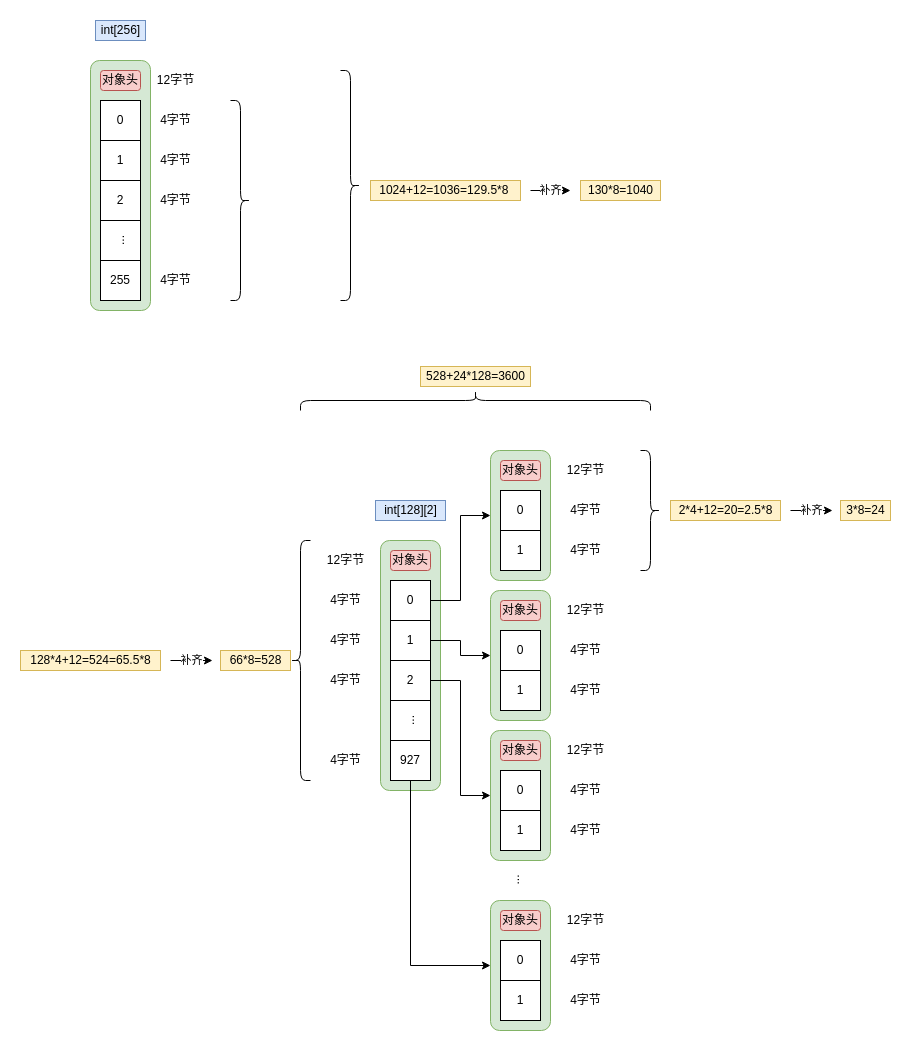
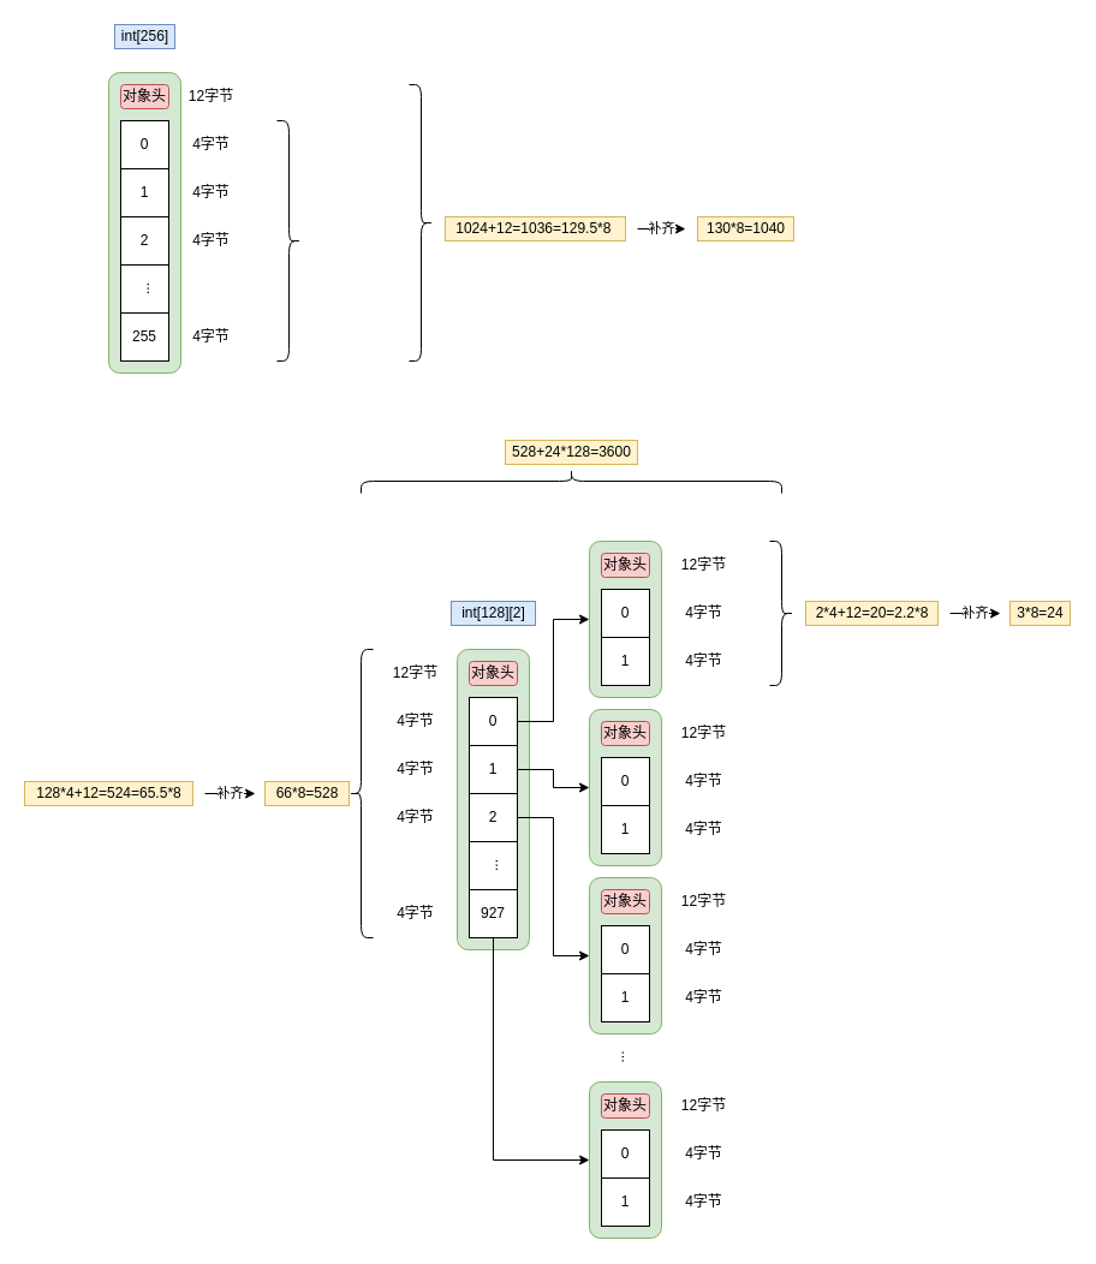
  <mxCell id="0" />
  <mxCell id="1" parent="0" />
  <mxCell id="2" value="" style="rounded=1;whiteSpace=wrap;html=1;fillColor=#d5e8d4;strokeColor=#82b366;" parent="1" vertex="1"><mxGeometry x="490" y="450" width="60" height="130" as="geometry" /></mxCell>
  <mxCell id="3" value="" style="rounded=1;whiteSpace=wrap;html=1;fillColor=#d5e8d4;strokeColor=#82b366;" parent="1" vertex="1"><mxGeometry x="90" y="60" width="60" height="250" as="geometry" /></mxCell>
  <mxCell id="4" value="0" style="rounded=0;whiteSpace=wrap;html=1;" parent="1" vertex="1"><mxGeometry x="100" y="100" width="40" height="40" as="geometry" /></mxCell>
  <mxCell id="5" value="1" style="rounded=0;whiteSpace=wrap;html=1;" parent="1" vertex="1"><mxGeometry x="100" y="140" width="40" height="40" as="geometry" /></mxCell>
  <mxCell id="6" value="2" style="rounded=0;whiteSpace=wrap;html=1;" parent="1" vertex="1"><mxGeometry x="100" y="180" width="40" height="40" as="geometry" /></mxCell>
  <mxCell id="7" value="..." style="rounded=0;whiteSpace=wrap;html=1;horizontal=0;" parent="1" vertex="1"><mxGeometry x="100" y="220" width="40" height="40" as="geometry" /></mxCell>
  <mxCell id="8" value="255" style="rounded=0;whiteSpace=wrap;html=1;" parent="1" vertex="1"><mxGeometry x="100" y="260" width="40" height="40" as="geometry" /></mxCell>
  <mxCell id="9" value="对象头" style="rounded=1;whiteSpace=wrap;html=1;fillColor=#f8cecc;strokeColor=#b85450;" parent="1" vertex="1"><mxGeometry x="100" y="70" width="40" height="20" as="geometry" /></mxCell>
  <mxCell id="10" value="12字节" style="text;html=1;align=center;verticalAlign=middle;resizable=0;points=[];;autosize=1;" parent="1" vertex="1"><mxGeometry x="150" y="70" width="50" height="20" as="geometry" /></mxCell>
  <mxCell id="11" value="int[256]" style="text;html=1;align=center;verticalAlign=middle;resizable=0;points=[];;autosize=1;fillColor=#dae8fc;strokeColor=#6c8ebf;" parent="1" vertex="1"><mxGeometry x="95" y="20" width="50" height="20" as="geometry" /></mxCell>
  <mxCell id="12" value="4字节" style="text;html=1;align=center;verticalAlign=middle;resizable=0;points=[];;autosize=1;" parent="1" vertex="1"><mxGeometry x="150" y="110" width="50" height="20" as="geometry" /></mxCell>
  <mxCell id="13" value="4字节" style="text;html=1;align=center;verticalAlign=middle;resizable=0;points=[];;autosize=1;" parent="1" vertex="1"><mxGeometry x="150" y="150" width="50" height="20" as="geometry" /></mxCell>
  <mxCell id="14" value="4字节" style="text;html=1;align=center;verticalAlign=middle;resizable=0;points=[];;autosize=1;" parent="1" vertex="1"><mxGeometry x="150" y="190" width="50" height="20" as="geometry" /></mxCell>
  <mxCell id="15" value="4字节" style="text;html=1;align=center;verticalAlign=middle;resizable=0;points=[];;autosize=1;" parent="1" vertex="1"><mxGeometry x="150" y="270" width="50" height="20" as="geometry" /></mxCell>
  <mxCell id="16" value="" style="shape=curlyBracket;whiteSpace=wrap;html=1;rounded=1;direction=west;" parent="1" vertex="1"><mxGeometry x="230" y="100" width="20" height="200" as="geometry" /></mxCell>
  <mxCell id="17" value="" style="shape=curlyBracket;whiteSpace=wrap;html=1;rounded=1;direction=west;" parent="1" vertex="1"><mxGeometry x="340" y="70" width="20" height="230" as="geometry" /></mxCell>
  <mxCell id="18" value="1024+12=1036=129.5*8&amp;nbsp;" style="text;html=1;align=center;verticalAlign=middle;resizable=0;points=[];;autosize=1;fillColor=#fff2cc;strokeColor=#d6b656;" parent="1" vertex="1"><mxGeometry x="370" y="180" width="150" height="20" as="geometry" /></mxCell>
  <mxCell id="19" value="130*8=1040" style="text;html=1;align=center;verticalAlign=middle;resizable=0;points=[];;autosize=1;fillColor=#fff2cc;strokeColor=#d6b656;" parent="1" vertex="1"><mxGeometry x="580" y="180" width="80" height="20" as="geometry" /></mxCell>
  <mxCell id="20" value="补齐" style="endArrow=classic;html=1;" parent="1" edge="1"><mxGeometry width="50" height="50" relative="1" as="geometry"><mxPoint x="530" y="190" as="sourcePoint" /><mxPoint x="570" y="190" as="targetPoint" /></mxGeometry></mxCell>
  <mxCell id="21" value="int[128][2]" style="text;html=1;align=center;verticalAlign=middle;resizable=0;points=[];;autosize=1;fillColor=#dae8fc;strokeColor=#6c8ebf;" parent="1" vertex="1"><mxGeometry x="375" y="500" width="70" height="20" as="geometry" /></mxCell>
  <mxCell id="22" value="" style="rounded=1;whiteSpace=wrap;html=1;fillColor=#d5e8d4;strokeColor=#82b366;" parent="1" vertex="1"><mxGeometry x="380" y="540" width="60" height="250" as="geometry" /></mxCell>
  <mxCell id="23" style="edgeStyle=orthogonalEdgeStyle;rounded=0;orthogonalLoop=1;jettySize=auto;html=1;entryX=0;entryY=0.5;entryDx=0;entryDy=0;" parent="1" source="24" target="2" edge="1"><mxGeometry relative="1" as="geometry" /></mxCell>
  <mxCell id="24" value="0" style="rounded=0;whiteSpace=wrap;html=1;" parent="1" vertex="1"><mxGeometry x="390" y="580" width="40" height="40" as="geometry" /></mxCell>
  <mxCell id="25" style="edgeStyle=orthogonalEdgeStyle;rounded=0;orthogonalLoop=1;jettySize=auto;html=1;" parent="1" source="26" target="44" edge="1"><mxGeometry relative="1" as="geometry" /></mxCell>
  <mxCell id="26" value="1" style="rounded=0;whiteSpace=wrap;html=1;" parent="1" vertex="1"><mxGeometry x="390" y="620" width="40" height="40" as="geometry" /></mxCell>
  <mxCell id="27" style="edgeStyle=orthogonalEdgeStyle;rounded=0;orthogonalLoop=1;jettySize=auto;html=1;entryX=0;entryY=0.5;entryDx=0;entryDy=0;" parent="1" source="28" target="51" edge="1"><mxGeometry relative="1" as="geometry" /></mxCell>
  <mxCell id="28" value="2" style="rounded=0;whiteSpace=wrap;html=1;" parent="1" vertex="1"><mxGeometry x="390" y="660" width="40" height="40" as="geometry" /></mxCell>
  <mxCell id="29" value="..." style="rounded=0;whiteSpace=wrap;html=1;horizontal=0;" parent="1" vertex="1"><mxGeometry x="390" y="700" width="40" height="40" as="geometry" /></mxCell>
  <mxCell id="30" style="edgeStyle=orthogonalEdgeStyle;rounded=0;orthogonalLoop=1;jettySize=auto;html=1;entryX=0;entryY=0.5;entryDx=0;entryDy=0;" parent="1" source="31" target="58" edge="1"><mxGeometry relative="1" as="geometry"><Array as="points"><mxPoint x="410" y="965" /></Array></mxGeometry></mxCell>
  <mxCell id="31" value="927" style="rounded=0;whiteSpace=wrap;html=1;" parent="1" vertex="1"><mxGeometry x="390" y="740" width="40" height="40" as="geometry" /></mxCell>
  <mxCell id="32" value="对象头" style="rounded=1;whiteSpace=wrap;html=1;fillColor=#f8cecc;strokeColor=#b85450;" parent="1" vertex="1"><mxGeometry x="390" y="550" width="40" height="20" as="geometry" /></mxCell>
  <mxCell id="33" value="12字节" style="text;html=1;align=center;verticalAlign=middle;resizable=0;points=[];;autosize=1;" parent="1" vertex="1"><mxGeometry x="320" y="550" width="50" height="20" as="geometry" /></mxCell>
  <mxCell id="34" value="4字节" style="text;html=1;align=center;verticalAlign=middle;resizable=0;points=[];;autosize=1;" parent="1" vertex="1"><mxGeometry x="320" y="590" width="50" height="20" as="geometry" /></mxCell>
  <mxCell id="35" value="4字节" style="text;html=1;align=center;verticalAlign=middle;resizable=0;points=[];;autosize=1;" parent="1" vertex="1"><mxGeometry x="320" y="630" width="50" height="20" as="geometry" /></mxCell>
  <mxCell id="36" value="4字节" style="text;html=1;align=center;verticalAlign=middle;resizable=0;points=[];;autosize=1;" parent="1" vertex="1"><mxGeometry x="320" y="670" width="50" height="20" as="geometry" /></mxCell>
  <mxCell id="37" value="4字节" style="text;html=1;align=center;verticalAlign=middle;resizable=0;points=[];;autosize=1;" parent="1" vertex="1"><mxGeometry x="320" y="750" width="50" height="20" as="geometry" /></mxCell>
  <mxCell id="38" value="0" style="rounded=0;whiteSpace=wrap;html=1;" parent="1" vertex="1"><mxGeometry x="500" y="490" width="40" height="40" as="geometry" /></mxCell>
  <mxCell id="39" value="1" style="rounded=0;whiteSpace=wrap;html=1;" parent="1" vertex="1"><mxGeometry x="500" y="530" width="40" height="40" as="geometry" /></mxCell>
  <mxCell id="40" value="对象头" style="rounded=1;whiteSpace=wrap;html=1;fillColor=#f8cecc;strokeColor=#b85450;" parent="1" vertex="1"><mxGeometry x="500" y="460" width="40" height="20" as="geometry" /></mxCell>
  <mxCell id="41" value="12字节" style="text;html=1;align=center;verticalAlign=middle;resizable=0;points=[];;autosize=1;" parent="1" vertex="1"><mxGeometry x="560" y="460" width="50" height="20" as="geometry" /></mxCell>
  <mxCell id="42" value="4字节" style="text;html=1;align=center;verticalAlign=middle;resizable=0;points=[];;autosize=1;" parent="1" vertex="1"><mxGeometry x="560" y="500" width="50" height="20" as="geometry" /></mxCell>
  <mxCell id="43" value="4字节" style="text;html=1;align=center;verticalAlign=middle;resizable=0;points=[];;autosize=1;" parent="1" vertex="1"><mxGeometry x="560" y="540" width="50" height="20" as="geometry" /></mxCell>
  <mxCell id="44" value="" style="rounded=1;whiteSpace=wrap;html=1;fillColor=#d5e8d4;strokeColor=#82b366;" parent="1" vertex="1"><mxGeometry x="490" y="590" width="60" height="130" as="geometry" /></mxCell>
  <mxCell id="45" value="0" style="rounded=0;whiteSpace=wrap;html=1;" parent="1" vertex="1"><mxGeometry x="500" y="630" width="40" height="40" as="geometry" /></mxCell>
  <mxCell id="46" value="1" style="rounded=0;whiteSpace=wrap;html=1;" parent="1" vertex="1"><mxGeometry x="500" y="670" width="40" height="40" as="geometry" /></mxCell>
  <mxCell id="47" value="对象头" style="rounded=1;whiteSpace=wrap;html=1;fillColor=#f8cecc;strokeColor=#b85450;" parent="1" vertex="1"><mxGeometry x="500" y="600" width="40" height="20" as="geometry" /></mxCell>
  <mxCell id="48" value="12字节" style="text;html=1;align=center;verticalAlign=middle;resizable=0;points=[];;autosize=1;" parent="1" vertex="1"><mxGeometry x="560" y="600" width="50" height="20" as="geometry" /></mxCell>
  <mxCell id="49" value="4字节" style="text;html=1;align=center;verticalAlign=middle;resizable=0;points=[];;autosize=1;" parent="1" vertex="1"><mxGeometry x="560" y="640" width="50" height="20" as="geometry" /></mxCell>
  <mxCell id="50" value="4字节" style="text;html=1;align=center;verticalAlign=middle;resizable=0;points=[];;autosize=1;" parent="1" vertex="1"><mxGeometry x="560" y="680" width="50" height="20" as="geometry" /></mxCell>
  <mxCell id="51" value="" style="rounded=1;whiteSpace=wrap;html=1;fillColor=#d5e8d4;strokeColor=#82b366;" parent="1" vertex="1"><mxGeometry x="490" y="730" width="60" height="130" as="geometry" /></mxCell>
  <mxCell id="52" value="0" style="rounded=0;whiteSpace=wrap;html=1;" parent="1" vertex="1"><mxGeometry x="500" y="770" width="40" height="40" as="geometry" /></mxCell>
  <mxCell id="53" value="1" style="rounded=0;whiteSpace=wrap;html=1;" parent="1" vertex="1"><mxGeometry x="500" y="810" width="40" height="40" as="geometry" /></mxCell>
  <mxCell id="54" value="对象头" style="rounded=1;whiteSpace=wrap;html=1;fillColor=#f8cecc;strokeColor=#b85450;" parent="1" vertex="1"><mxGeometry x="500" y="740" width="40" height="20" as="geometry" /></mxCell>
  <mxCell id="55" value="12字节" style="text;html=1;align=center;verticalAlign=middle;resizable=0;points=[];;autosize=1;" parent="1" vertex="1"><mxGeometry x="560" y="740" width="50" height="20" as="geometry" /></mxCell>
  <mxCell id="56" value="4字节" style="text;html=1;align=center;verticalAlign=middle;resizable=0;points=[];;autosize=1;" parent="1" vertex="1"><mxGeometry x="560" y="780" width="50" height="20" as="geometry" /></mxCell>
  <mxCell id="57" value="4字节" style="text;html=1;align=center;verticalAlign=middle;resizable=0;points=[];;autosize=1;" parent="1" vertex="1"><mxGeometry x="560" y="820" width="50" height="20" as="geometry" /></mxCell>
  <mxCell id="58" value="" style="rounded=1;whiteSpace=wrap;html=1;fillColor=#d5e8d4;strokeColor=#82b366;" parent="1" vertex="1"><mxGeometry x="490" y="900" width="60" height="130" as="geometry" /></mxCell>
  <mxCell id="59" value="0" style="rounded=0;whiteSpace=wrap;html=1;" parent="1" vertex="1"><mxGeometry x="500" y="940" width="40" height="40" as="geometry" /></mxCell>
  <mxCell id="60" value="1" style="rounded=0;whiteSpace=wrap;html=1;" parent="1" vertex="1"><mxGeometry x="500" y="980" width="40" height="40" as="geometry" /></mxCell>
  <mxCell id="61" value="对象头" style="rounded=1;whiteSpace=wrap;html=1;fillColor=#f8cecc;strokeColor=#b85450;" parent="1" vertex="1"><mxGeometry x="500" y="910" width="40" height="20" as="geometry" /></mxCell>
  <mxCell id="62" value="12字节" style="text;html=1;align=center;verticalAlign=middle;resizable=0;points=[];;autosize=1;" parent="1" vertex="1"><mxGeometry x="560" y="910" width="50" height="20" as="geometry" /></mxCell>
  <mxCell id="63" value="4字节" style="text;html=1;align=center;verticalAlign=middle;resizable=0;points=[];;autosize=1;" parent="1" vertex="1"><mxGeometry x="560" y="950" width="50" height="20" as="geometry" /></mxCell>
  <mxCell id="64" value="4字节" style="text;html=1;align=center;verticalAlign=middle;resizable=0;points=[];;autosize=1;" parent="1" vertex="1"><mxGeometry x="560" y="990" width="50" height="20" as="geometry" /></mxCell>
  <mxCell id="65" value="" style="shape=curlyBracket;whiteSpace=wrap;html=1;rounded=1;" parent="1" vertex="1"><mxGeometry x="290" y="540" width="20" height="240" as="geometry" /></mxCell>
  <mxCell id="66" value="128*4+12=524=65.5*8" style="text;html=1;align=center;verticalAlign=middle;resizable=0;points=[];;autosize=1;fillColor=#fff2cc;strokeColor=#d6b656;" parent="1" vertex="1"><mxGeometry x="20" y="650" width="140" height="20" as="geometry" /></mxCell>
  <mxCell id="67" value="补齐" style="endArrow=classic;html=1;exitX=1.025;exitY=0.5;exitDx=0;exitDy=0;exitPerimeter=0;" parent="1" edge="1"><mxGeometry width="50" height="50" relative="1" as="geometry"><mxPoint x="170" y="660" as="sourcePoint" /><mxPoint x="212" y="660" as="targetPoint" /></mxGeometry></mxCell>
  <mxCell id="68" value="66*8=528" style="text;html=1;align=center;verticalAlign=middle;resizable=0;points=[];;autosize=1;fillColor=#fff2cc;strokeColor=#d6b656;" parent="1" vertex="1"><mxGeometry x="220" y="650" width="70" height="20" as="geometry" /></mxCell>
  <mxCell id="69" value="" style="shape=curlyBracket;whiteSpace=wrap;html=1;rounded=1;direction=west;" parent="1" vertex="1"><mxGeometry x="640" y="450" width="20" height="120" as="geometry" /></mxCell>
- <mxCell id="70" value="2*4+12=20=2.5*8" style="text;html=1;align=center;verticalAlign=middle;resizable=0;points=[];;autosize=1;fillColor=#fff2cc;strokeColor=#d6b656;" parent="1" vertex="1"><mxGeometry x="670" y="500" width="110" height="20" as="geometry" /></mxCell>
+ <mxCell id="70" value="2*4+12=20=2.2*8" style="text;html=1;align=center;verticalAlign=middle;resizable=0;points=[];;autosize=1;fillColor=#fff2cc;strokeColor=#d6b656;" parent="1" vertex="1"><mxGeometry x="670" y="500" width="110" height="20" as="geometry" /></mxCell>
  <mxCell id="71" value="补齐" style="endArrow=classic;html=1;exitX=1.025;exitY=0.5;exitDx=0;exitDy=0;exitPerimeter=0;" parent="1" edge="1"><mxGeometry width="50" height="50" relative="1" as="geometry"><mxPoint x="790" y="510" as="sourcePoint" /><mxPoint x="832" y="510" as="targetPoint" /></mxGeometry></mxCell>
  <mxCell id="72" value="3*8=24" style="text;html=1;align=center;verticalAlign=middle;resizable=0;points=[];;autosize=1;fillColor=#fff2cc;strokeColor=#d6b656;" parent="1" vertex="1"><mxGeometry x="840" y="500" width="50" height="20" as="geometry" /></mxCell>
  <mxCell id="73" value="" style="shape=curlyBracket;whiteSpace=wrap;html=1;rounded=1;direction=south;" parent="1" vertex="1"><mxGeometry x="300" y="390" width="350" height="20" as="geometry" /></mxCell>
  <mxCell id="74" value="528+24*128=3600" style="text;html=1;align=center;verticalAlign=middle;resizable=0;points=[];;autosize=1;fillColor=#fff2cc;strokeColor=#d6b656;" parent="1" vertex="1"><mxGeometry x="420" y="366" width="110" height="20" as="geometry" /></mxCell>
  <mxCell id="75" value="..." style="text;html=1;align=center;verticalAlign=middle;resizable=0;points=[];;autosize=1;horizontal=0;" parent="1" vertex="1"><mxGeometry x="500" y="870" width="30" height="20" as="geometry" /></mxCell>
